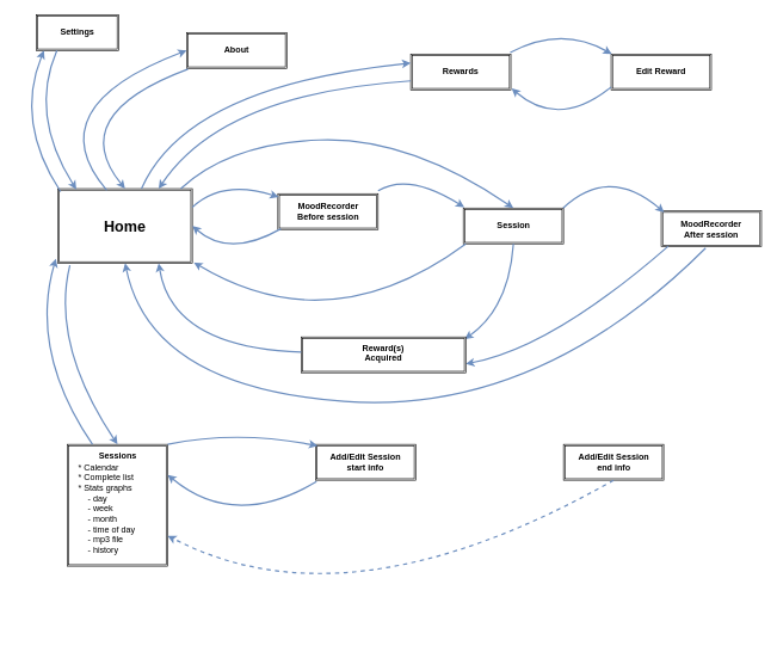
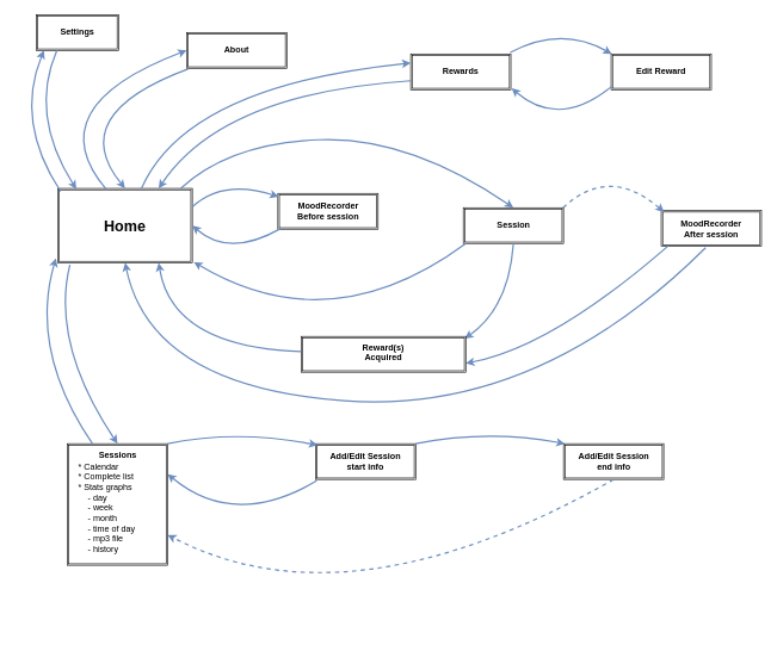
  <mxCell id="0" />
  <mxCell id="1" parent="0" />
  <mxCell id="2" value="Home" style="shape=ext;double=1;rounded=0;whiteSpace=wrap;html=1;verticalAlign=middle;fontStyle=1;fontSize=21;" vertex="1" parent="1"><mxGeometry x="80" y="263" width="188" height="104" as="geometry" /></mxCell>
  <mxCell id="3" value="Settings" style="shape=ext;double=1;rounded=0;whiteSpace=wrap;html=1;verticalAlign=middle;fontStyle=1" vertex="1" parent="1"><mxGeometry x="50" y="20" width="115" height="50" as="geometry" /></mxCell>
  <mxCell id="4" value="Session" style="shape=ext;double=1;rounded=0;whiteSpace=wrap;html=1;verticalAlign=middle;fontStyle=1" vertex="1" parent="1"><mxGeometry x="646.5" y="290" width="140" height="50" as="geometry" /></mxCell>
  <mxCell id="5" value="" style="endArrow=classic;html=1;strokeWidth=2;fontColor=#82B366;curved=1;exitX=0.021;exitY=0.04;exitDx=0;exitDy=0;entryX=0.093;entryY=1;entryDx=0;entryDy=0;entryPerimeter=0;fillColor=#dae8fc;strokeColor=#6c8ebf;exitPerimeter=0;verticalAlign=middle;" edge="1" parent="1" source="2" target="3"><mxGeometry width="50" height="50" relative="1" as="geometry"><mxPoint x="317" y="786" as="sourcePoint" /><mxPoint x="363.3" y="789.4" as="targetPoint" /><Array as="points"><mxPoint x="20" y="170" /></Array></mxGeometry></mxCell>
  <mxCell id="6" value="MoodRecorder&lt;br&gt;Before session" style="shape=ext;double=1;rounded=0;whiteSpace=wrap;html=1;verticalAlign=middle;fontStyle=1" vertex="1" parent="1"><mxGeometry x="387.5" y="270" width="140" height="50" as="geometry" /></mxCell>
  <mxCell id="7" value="MoodRecorder&lt;br&gt;After session" style="shape=ext;double=1;rounded=0;whiteSpace=wrap;html=1;verticalAlign=middle;fontStyle=1" vertex="1" parent="1"><mxGeometry x="923" y="294" width="140" height="50" as="geometry" /></mxCell>
- <mxCell id="8" value="" style="endArrow=classic;html=1;strokeWidth=2;fontColor=#82B366;curved=1;exitX=1;exitY=-0.08;exitDx=0;exitDy=0;exitPerimeter=0;fillColor=#dae8fc;strokeColor=#6c8ebf;verticalAlign=middle;entryX=0.011;entryY=-0.02;entryDx=0;entryDy=0;entryPerimeter=0;" edge="1" parent="1" source="6" target="4"><mxGeometry width="50" height="50" relative="1" as="geometry"><mxPoint x="97" y="506" as="sourcePoint" /><mxPoint x="682" y="290" as="targetPoint" /><Array as="points"><mxPoint x="570" y="240" /></Array></mxGeometry></mxCell>
- <mxCell id="9" value="" style="endArrow=classic;html=1;strokeWidth=2;fontColor=#82B366;curved=1;exitX=0.996;exitY=0;exitDx=0;exitDy=0;entryX=0.029;entryY=0.04;entryDx=0;entryDy=0;fillColor=#dae8fc;strokeColor=#6c8ebf;verticalAlign=middle;exitPerimeter=0;entryPerimeter=0;" edge="1" parent="1" source="4" target="7"><mxGeometry width="50" height="50" relative="1" as="geometry"><mxPoint x="97" y="506" as="sourcePoint" /><mxPoint x="143.3" y="509.4" as="targetPoint" /><Array as="points"><mxPoint x="850" y="230" /></Array></mxGeometry></mxCell>
+ <mxCell id="9" value="" style="endArrow=classic;html=1;strokeWidth=2;fontColor=#82B366;curved=1;exitX=0.996;exitY=0;exitDx=0;exitDy=0;entryX=0.029;entryY=0.04;entryDx=0;entryDy=0;fillColor=#dae8fc;strokeColor=#6c8ebf;verticalAlign=middle;exitPerimeter=0;entryPerimeter=0;dashed=1;" edge="1" parent="1" source="4" target="7"><mxGeometry width="50" height="50" relative="1" as="geometry"><mxPoint x="97" y="506" as="sourcePoint" /><mxPoint x="143.3" y="509.4" as="targetPoint" /><Array as="points"><mxPoint x="850" y="230" /></Array></mxGeometry></mxCell>
  <mxCell id="10" value="" style="endArrow=classic;html=1;strokeWidth=2;fontColor=#82B366;curved=1;entryX=0.007;entryY=0.091;entryDx=0;entryDy=0;entryPerimeter=0;fillColor=#dae8fc;strokeColor=#6c8ebf;exitX=1;exitY=0.25;exitDx=0;exitDy=0;verticalAlign=middle;" edge="1" parent="1" source="2" target="6"><mxGeometry width="50" height="50" relative="1" as="geometry"><mxPoint x="130" y="781" as="sourcePoint" /><mxPoint x="176.3" y="784.4" as="targetPoint" /><Array as="points"><mxPoint x="310" y="250" /></Array></mxGeometry></mxCell>
  <mxCell id="11" value="" style="endArrow=classic;html=1;strokeWidth=2;fontColor=#82B366;curved=1;entryX=0.5;entryY=0;entryDx=0;entryDy=0;fillColor=#dae8fc;strokeColor=#6c8ebf;exitX=0.914;exitY=0;exitDx=0;exitDy=0;verticalAlign=middle;exitPerimeter=0;" edge="1" parent="1" source="2" target="4"><mxGeometry width="50" height="50" relative="1" as="geometry"><mxPoint x="227" y="417.05" as="sourcePoint" /><mxPoint x="387.98" y="415.93" as="targetPoint" /><Array as="points"><mxPoint x="320" y="200" /><mxPoint x="570" y="190" /></Array></mxGeometry></mxCell>
  <mxCell id="12" value="" style="endArrow=classic;html=1;strokeWidth=2;fontColor=#82B366;curved=1;exitX=0.5;exitY=1;exitDx=0;exitDy=0;fillColor=#dae8fc;strokeColor=#6c8ebf;entryX=0.993;entryY=0.06;entryDx=0;entryDy=0;entryPerimeter=0;verticalAlign=middle;" edge="1" parent="1" source="4" target="14"><mxGeometry width="50" height="50" relative="1" as="geometry"><mxPoint x="77" y="696" as="sourcePoint" /><mxPoint x="567" y="855" as="targetPoint" /><Array as="points"><mxPoint x="710" y="430" /></Array></mxGeometry></mxCell>
  <mxCell id="13" value="" style="endArrow=classic;html=1;strokeWidth=2;fontColor=#82B366;curved=1;exitX=0.071;exitY=0.982;exitDx=0;exitDy=0;fillColor=#dae8fc;strokeColor=#6c8ebf;entryX=1;entryY=0.75;entryDx=0;entryDy=0;exitPerimeter=0;" edge="1" parent="1" source="7" target="14"><mxGeometry width="50" height="50" relative="1" as="geometry"><mxPoint x="77" y="746" as="sourcePoint" /><mxPoint x="387" y="835" as="targetPoint" /><Array as="points"><mxPoint x="770" y="485" /></Array></mxGeometry></mxCell>
  <mxCell id="14" value="Reward(s)&lt;br&gt;Acquired" style="shape=ext;double=1;rounded=0;whiteSpace=wrap;html=1;verticalAlign=top;fontStyle=1" vertex="1" parent="1"><mxGeometry x="420" y="470" width="230" height="50" as="geometry" /></mxCell>
  <mxCell id="15" value="" style="endArrow=classic;html=1;strokeWidth=2;fontColor=#82B366;curved=1;exitX=0.443;exitY=1.036;exitDx=0;exitDy=0;fillColor=#dae8fc;strokeColor=#6c8ebf;exitPerimeter=0;entryX=0.5;entryY=1;entryDx=0;entryDy=0;" edge="1" parent="1" source="7" target="2"><mxGeometry width="50" height="50" relative="1" as="geometry"><mxPoint x="77" y="1086" as="sourcePoint" /><mxPoint x="123.3" y="1089.4" as="targetPoint" /><Array as="points"><mxPoint x="750" y="580" /><mxPoint x="210" y="540" /></Array></mxGeometry></mxCell>
  <mxCell id="16" value="" style="endArrow=classic;html=1;strokeWidth=2;fontColor=#82B366;curved=1;entryX=1.011;entryY=0.99;entryDx=0;entryDy=0;fillColor=#dae8fc;strokeColor=#6c8ebf;entryPerimeter=0;" edge="1" parent="1" target="2"><mxGeometry width="50" height="50" relative="1" as="geometry"><mxPoint x="650" y="340" as="sourcePoint" /><mxPoint x="123.3" y="1089.4" as="targetPoint" /><Array as="points"><mxPoint x="460" y="480" /></Array></mxGeometry></mxCell>
  <mxCell id="17" value="" style="endArrow=classic;html=1;strokeWidth=2;fontColor=#82B366;curved=1;fillColor=#dae8fc;strokeColor=#6c8ebf;verticalAlign=middle;entryX=0.75;entryY=1;entryDx=0;entryDy=0;" edge="1" parent="1" source="14" target="2"><mxGeometry width="50" height="50" relative="1" as="geometry"><mxPoint x="77" y="1086" as="sourcePoint" /><mxPoint x="123.3" y="1089.4" as="targetPoint" /><Array as="points"><mxPoint x="240" y="485" /></Array></mxGeometry></mxCell>
  <mxCell id="18" value="Rewards" style="shape=ext;double=1;rounded=0;whiteSpace=wrap;html=1;verticalAlign=middle;fontStyle=1" vertex="1" parent="1"><mxGeometry x="573" y="75" width="140" height="50" as="geometry" /></mxCell>
  <mxCell id="19" value="" style="endArrow=classic;html=1;strokeWidth=2;fontColor=#82B366;curved=1;entryX=0;entryY=0.25;entryDx=0;entryDy=0;fillColor=#dae8fc;strokeColor=#6c8ebf;" edge="1" parent="1" source="2" target="18"><mxGeometry width="50" height="50" relative="1" as="geometry"><mxPoint x="77" y="606" as="sourcePoint" /><mxPoint x="123.3" y="609.4" as="targetPoint" /><Array as="points"><mxPoint x="260" y="120" /></Array></mxGeometry></mxCell>
  <mxCell id="20" value="" style="endArrow=classic;html=1;strokeWidth=2;fontColor=#82B366;curved=1;exitX=0;exitY=0.75;exitDx=0;exitDy=0;fillColor=#dae8fc;strokeColor=#6c8ebf;entryX=0.75;entryY=0;entryDx=0;entryDy=0;" edge="1" parent="1" source="18" target="2"><mxGeometry width="50" height="50" relative="1" as="geometry"><mxPoint x="77" y="646" as="sourcePoint" /><mxPoint x="123.3" y="649.4" as="targetPoint" /><Array as="points"><mxPoint x="310" y="130" /></Array></mxGeometry></mxCell>
  <mxCell id="21" value="Sessions" style="shape=ext;double=1;rounded=0;whiteSpace=wrap;html=1;verticalAlign=top;fontStyle=1" vertex="1" parent="1"><mxGeometry x="93.5" y="620" width="140" height="170" as="geometry" /></mxCell>
  <mxCell id="22" value="Add/Edit Session&lt;br&gt;start info" style="shape=ext;double=1;rounded=0;whiteSpace=wrap;html=1;verticalAlign=middle;fontStyle=1" vertex="1" parent="1"><mxGeometry x="440" y="620" width="140" height="50" as="geometry" /></mxCell>
  <mxCell id="23" value="Add/Edit Session&lt;br&gt;end info" style="shape=ext;double=1;rounded=0;whiteSpace=wrap;html=1;verticalAlign=middle;fontStyle=1" vertex="1" parent="1"><mxGeometry x="786.5" y="620" width="140" height="50" as="geometry" /></mxCell>
+ <mxCell id="24" value="" style="endArrow=classic;html=1;strokeWidth=2;fontColor=#82B366;curved=1;entryX=0.014;entryY=0;entryDx=0;entryDy=0;fillColor=#dae8fc;strokeColor=#6c8ebf;exitX=1;exitY=0;exitDx=0;exitDy=0;entryPerimeter=0;exitPerimeter=0;" edge="1" parent="1" source="22" target="23"><mxGeometry width="50" height="50" relative="1" as="geometry"><mxPoint x="306.5" y="690" as="sourcePoint" /><mxPoint x="112.8" y="754.4" as="targetPoint" /><Array as="points"><mxPoint x="680" y="600" /></Array></mxGeometry></mxCell>
  <mxCell id="25" value="" style="endArrow=classic;html=1;strokeWidth=2;fontColor=#82B366;curved=1;exitX=0.5;exitY=1;exitDx=0;exitDy=0;entryX=1;entryY=0.75;entryDx=0;entryDy=0;fillColor=#dae8fc;strokeColor=#6c8ebf;dashed=1;" edge="1" parent="1" source="23" target="21"><mxGeometry width="50" height="50" relative="1" as="geometry"><mxPoint x="56.5" y="591" as="sourcePoint" /><mxPoint x="102.8" y="594.4" as="targetPoint" /><Array as="points"><mxPoint x="486.5" y="880" /></Array></mxGeometry></mxCell>
  <mxCell id="26" value="" style="endArrow=classic;html=1;strokeWidth=2;fontColor=#82B366;curved=1;exitX=1;exitY=0;exitDx=0;exitDy=0;exitPerimeter=0;entryX=0.021;entryY=0.04;entryDx=0;entryDy=0;entryPerimeter=0;fillColor=#dae8fc;strokeColor=#6c8ebf;" edge="1" parent="1" source="21" target="22"><mxGeometry width="50" height="50" relative="1" as="geometry"><mxPoint x="66.5" y="791" as="sourcePoint" /><mxPoint x="112.8" y="794.4" as="targetPoint" /><Array as="points"><mxPoint x="330" y="600" /></Array></mxGeometry></mxCell>
  <mxCell id="27" value="" style="endArrow=classic;html=1;strokeWidth=2;fontColor=#82B366;curved=1;entryX=1;entryY=0.25;entryDx=0;entryDy=0;fillColor=#dae8fc;strokeColor=#6c8ebf;exitX=0.011;exitY=1.04;exitDx=0;exitDy=0;exitPerimeter=0;" edge="1" parent="1" source="22" target="21"><mxGeometry width="50" height="50" relative="1" as="geometry"><mxPoint x="63" y="751" as="sourcePoint" /><mxPoint x="109.3" y="754.4" as="targetPoint" /><Array as="points"><mxPoint x="326.5" y="740" /></Array></mxGeometry></mxCell>
  <mxCell id="28" value="" style="endArrow=classic;html=1;strokeWidth=2;fontColor=#82B366;curved=1;exitX=0.09;exitY=1.029;exitDx=0;exitDy=0;entryX=0.5;entryY=0;entryDx=0;entryDy=0;fillColor=#dae8fc;strokeColor=#6c8ebf;exitPerimeter=0;" edge="1" parent="1" source="2" target="21"><mxGeometry width="50" height="50" relative="1" as="geometry"><mxPoint x="60" y="691" as="sourcePoint" /><mxPoint x="106.3" y="694.4" as="targetPoint" /><Array as="points"><mxPoint x="70" y="480" /></Array></mxGeometry></mxCell>
  <mxCell id="29" value="" style="endArrow=classic;html=1;strokeWidth=2;fontColor=#82B366;curved=1;exitX=0.25;exitY=0;exitDx=0;exitDy=0;entryX=-0.014;entryY=0.94;entryDx=0;entryDy=0;entryPerimeter=0;fillColor=#dae8fc;strokeColor=#6c8ebf;" edge="1" parent="1" source="21" target="2"><mxGeometry width="50" height="50" relative="1" as="geometry"><mxPoint x="60" y="691" as="sourcePoint" /><mxPoint x="106.3" y="694.4" as="targetPoint" /><Array as="points"><mxPoint x="40" y="490" /></Array></mxGeometry></mxCell>
  <mxCell id="30" value="About" style="shape=ext;double=1;rounded=0;whiteSpace=wrap;html=1;verticalAlign=middle;fontStyle=1" vertex="1" parent="1"><mxGeometry x="260" y="45" width="140" height="50" as="geometry" /></mxCell>
  <mxCell id="31" value="" style="endArrow=classic;html=1;strokeWidth=2;fontColor=#82B366;curved=1;exitX=0.364;exitY=0.02;exitDx=0;exitDy=0;entryX=0;entryY=0.5;entryDx=0;entryDy=0;fillColor=#dae8fc;strokeColor=#6c8ebf;exitPerimeter=0;verticalAlign=middle;" edge="1" parent="1" target="30" source="2"><mxGeometry width="50" height="50" relative="1" as="geometry"><mxPoint x="148.04" y="227.5" as="sourcePoint" /><mxPoint x="373.3" y="799.4" as="targetPoint" /><Array as="points"><mxPoint x="50" y="150" /></Array></mxGeometry></mxCell>
  <mxCell id="32" value="" style="endArrow=classic;html=1;strokeWidth=2;fontColor=#82B366;curved=1;exitX=0.029;exitY=0.98;exitDx=0;exitDy=0;exitPerimeter=0;entryX=1;entryY=0.5;entryDx=0;entryDy=0;fillColor=#dae8fc;strokeColor=#6c8ebf;" edge="1" parent="1" source="6" target="2"><mxGeometry width="50" height="50" relative="1" as="geometry"><mxPoint x="60" y="861" as="sourcePoint" /><mxPoint x="106.3" y="864.4" as="targetPoint" /><Array as="points"><mxPoint x="320" y="360" /></Array></mxGeometry></mxCell>
  <mxCell id="33" value="" style="endArrow=classic;html=1;strokeWidth=2;fontColor=#82B366;curved=1;entryX=0.138;entryY=0.01;entryDx=0;entryDy=0;fillColor=#dae8fc;strokeColor=#6c8ebf;exitX=0.25;exitY=1;exitDx=0;exitDy=0;entryPerimeter=0;" edge="1" parent="1" source="3" target="2"><mxGeometry width="50" height="50" relative="1" as="geometry"><mxPoint x="40" y="861" as="sourcePoint" /><mxPoint x="86.3" y="864.4" as="targetPoint" /><Array as="points"><mxPoint x="40" y="160" /></Array></mxGeometry></mxCell>
  <mxCell id="34" value="" style="endArrow=classic;html=1;strokeWidth=2;fontColor=#82B366;curved=1;exitX=0.014;exitY=1.02;exitDx=0;exitDy=0;exitPerimeter=0;entryX=0.5;entryY=0;entryDx=0;entryDy=0;fillColor=#dae8fc;strokeColor=#6c8ebf;" edge="1" parent="1" source="30" target="2"><mxGeometry width="50" height="50" relative="1" as="geometry"><mxPoint x="40" y="861" as="sourcePoint" /><mxPoint x="86.3" y="864.4" as="targetPoint" /><Array as="points"><mxPoint x="90" y="160" /></Array></mxGeometry></mxCell>
  <mxCell id="35" value="Edit Reward" style="shape=ext;double=1;rounded=0;whiteSpace=wrap;html=1;verticalAlign=middle;fontStyle=1" vertex="1" parent="1"><mxGeometry x="853" y="75" width="140" height="50" as="geometry" /></mxCell>
  <mxCell id="36" value="" style="endArrow=classic;html=1;strokeWidth=2;fontColor=#82B366;curved=1;exitX=0.993;exitY=-0.04;exitDx=0;exitDy=0;exitPerimeter=0;entryX=0.007;entryY=0;entryDx=0;entryDy=0;entryPerimeter=0;fillColor=#dae8fc;strokeColor=#6c8ebf;" edge="1" parent="1" source="18" target="35"><mxGeometry width="50" height="50" relative="1" as="geometry"><mxPoint x="23" y="806" as="sourcePoint" /><mxPoint x="69.3" y="809.4" as="targetPoint" /><Array as="points"><mxPoint x="783" y="35" /></Array></mxGeometry></mxCell>
  <mxCell id="37" value="" style="endArrow=classic;html=1;strokeWidth=2;fontColor=#82B366;curved=1;exitX=0;exitY=0.92;exitDx=0;exitDy=0;exitPerimeter=0;entryX=1.007;entryY=0.96;entryDx=0;entryDy=0;entryPerimeter=0;fillColor=#dae8fc;strokeColor=#6c8ebf;" edge="1" parent="1" source="35" target="18"><mxGeometry width="50" height="50" relative="1" as="geometry"><mxPoint x="749.02" y="138" as="sourcePoint" /><mxPoint x="890.98" y="140" as="targetPoint" /><Array as="points"><mxPoint x="780" y="180" /></Array></mxGeometry></mxCell>
  <mxCell id="38" value="&lt;span&gt;* Calendar&lt;br&gt;&lt;/span&gt;* Complete list&lt;br&gt;* Stats graphs&lt;br&gt;&amp;nbsp; &amp;nbsp; - day&lt;br&gt;&amp;nbsp; &amp;nbsp; - week&lt;br&gt;&amp;nbsp; &amp;nbsp; - month&lt;br&gt;&amp;nbsp; &amp;nbsp; - time of day&lt;br&gt;&amp;nbsp; &amp;nbsp; - mp3 file&lt;br&gt;&amp;nbsp; &amp;nbsp; - history" style="text;html=1;strokeColor=none;fillColor=none;align=left;verticalAlign=middle;whiteSpace=wrap;rounded=0;" vertex="1" parent="1"><mxGeometry x="106.5" y="660" width="100" height="100" as="geometry" /></mxCell>
